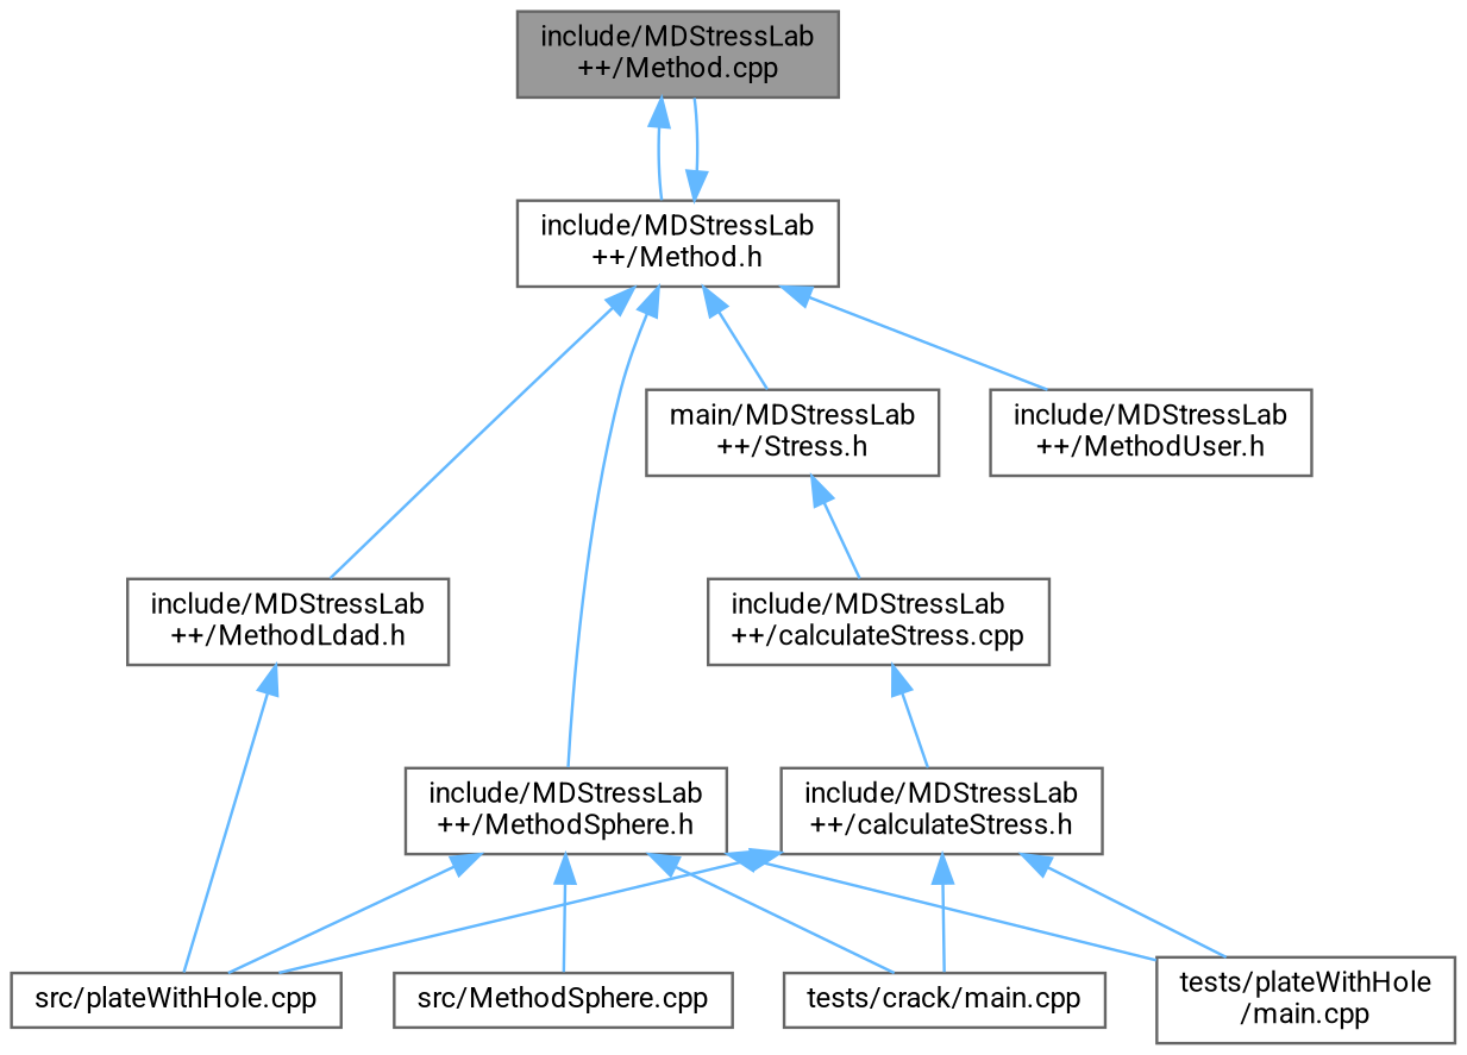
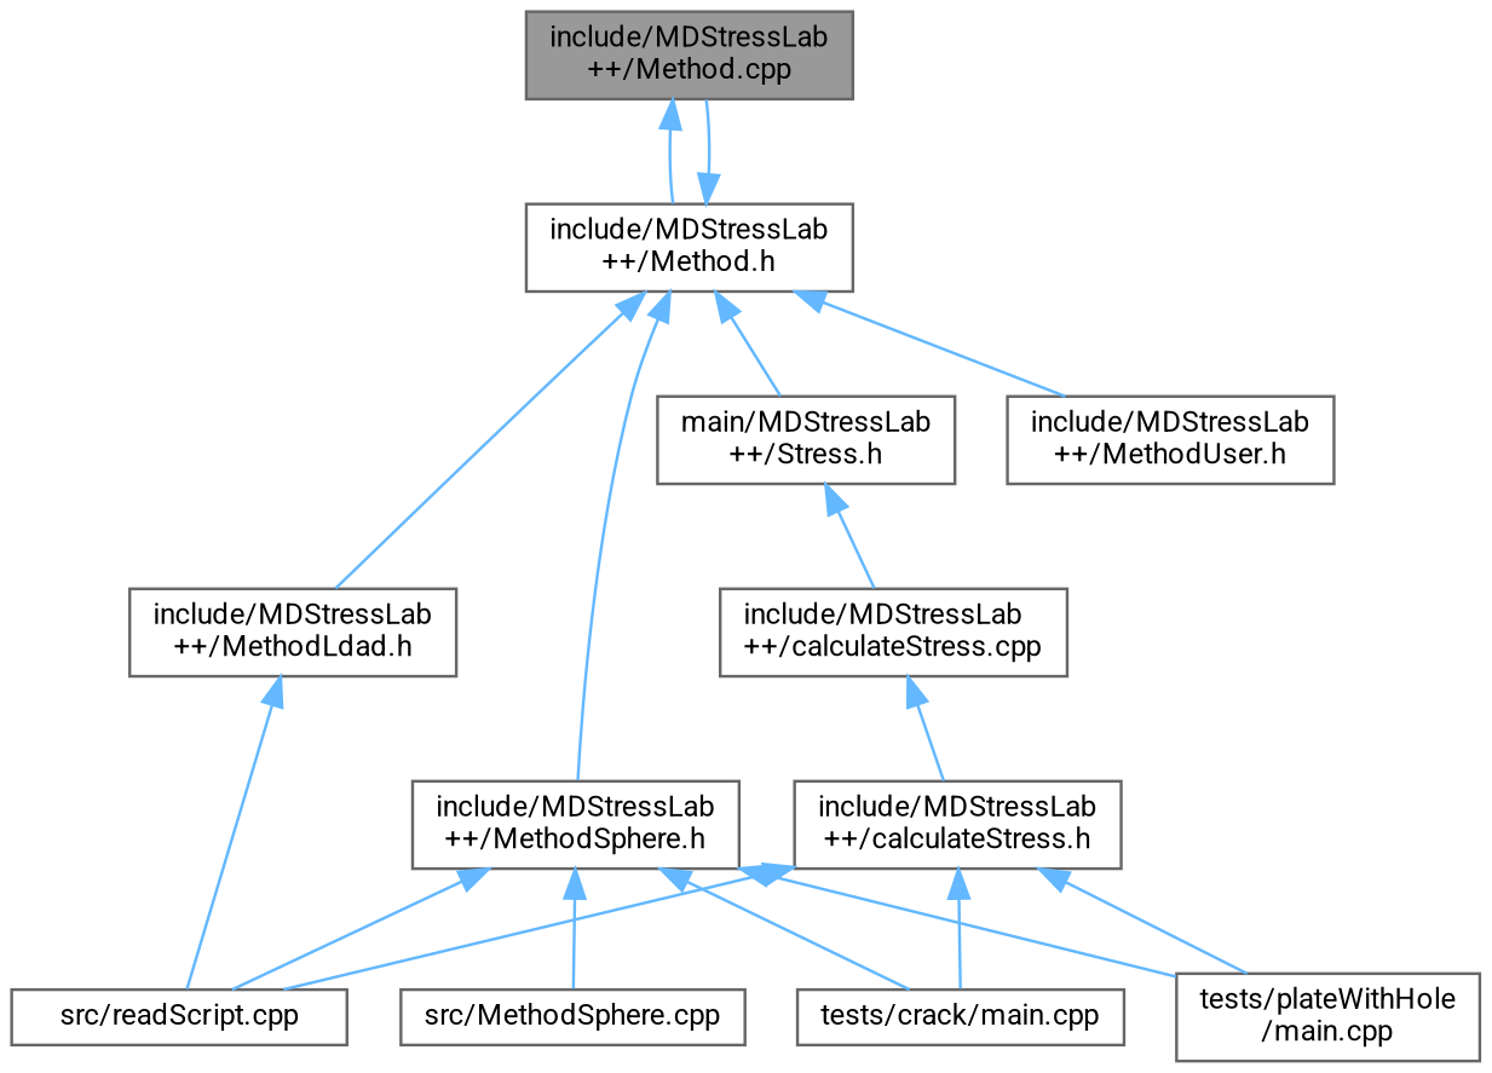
  digraph {
    fontname=Roboto
    node [color=grey40 fillcolor=white fontname=Roboto fontsize=10 shape=box style=filled]
    edge [color=steelblue1 dir=back fontname=Roboto fontsize=10 labelfontname=Helvetica labelfontsize=10 style=solid]
    n1 [color=gray40 fillcolor=grey60 fontcolor=black height=0.2 label="include/MDStressLab\l++/Method.cpp" width=0.4]
    n2 [height=0.2 label="include/MDStressLab\l++/Method.h" width=0.4]
    n3 [height=0.2 label="include/MDStressLab\l++/MethodLdad.h" width=0.4]
    n4 [height=0.2 label="include/MDStressLab\l++/MethodSphere.h" width=0.4]
    n5 [height=0.2 label="include/MDStressLab\l++/MethodUser.h" width=0.4]
    n6 [height=0.2 label="main/MDStressLab\l++/Stress.h" width=0.4]
-   n7 [height=0.2 label="src/plateWithHole.cpp" width=0.4]
+   n7 [height=0.2 label="src/readScript.cpp" width=0.4]
    n8 [height=0.2 label="src/MethodSphere.cpp" width=0.4]
    n9 [height=0.2 label="tests/crack/main.cpp" width=0.4]
    n10 [height=0.2 label="tests/plateWithHole\l/main.cpp" width=0.4]
    n11 [height=0.2 label="include/MDStressLab\l++/calculateStress.cpp" width=0.4]
    n12 [height=0.2 label="include/MDStressLab\l++/calculateStress.h" width=0.4]
    n1 -> n2
    n2 -> n1
    n2 -> n3
    n2 -> n4
    n2 -> n5
    n2 -> n6
    n3 -> n7
    n4 -> n7
    n4 -> n8
    n4 -> n9
    n4 -> n10
    n6 -> n11
    n11 -> n12
    n12 -> n7
    n12 -> n9
    n12 -> n10
  }
